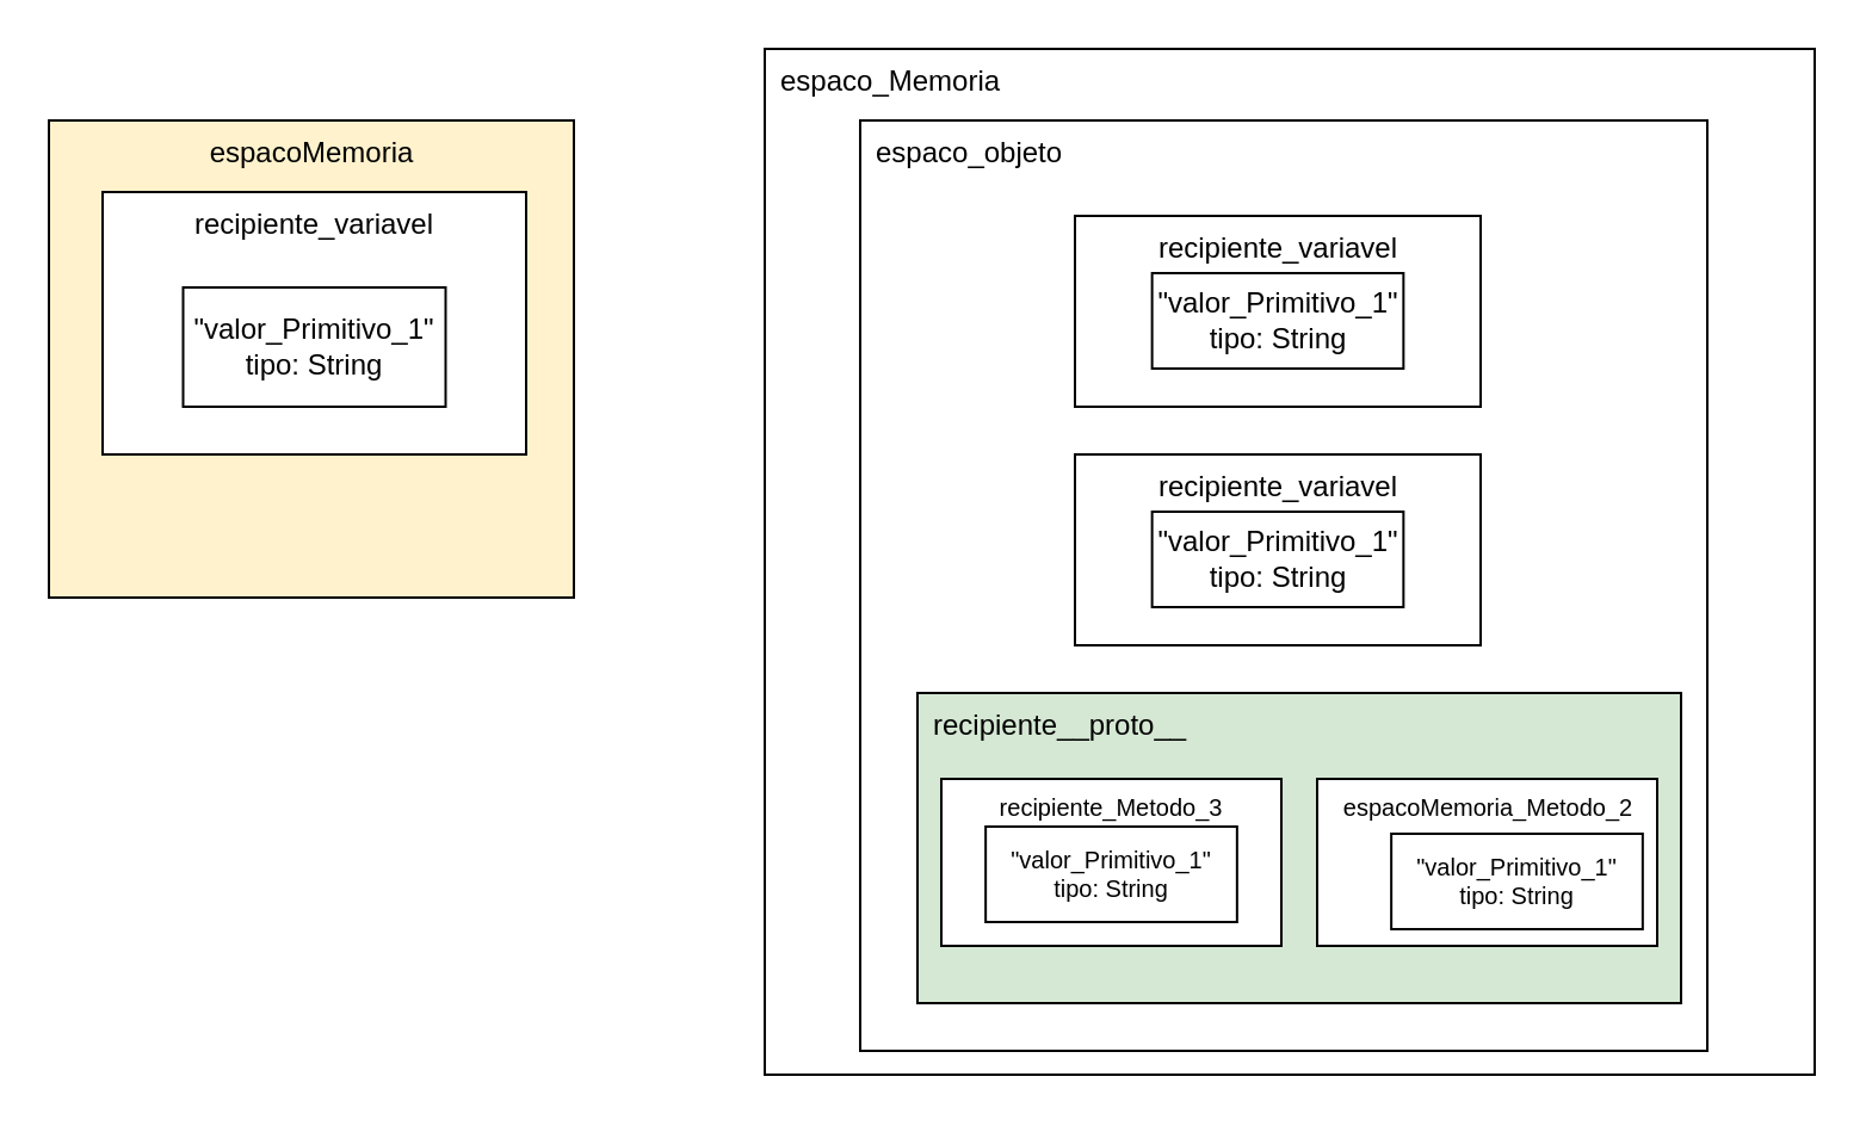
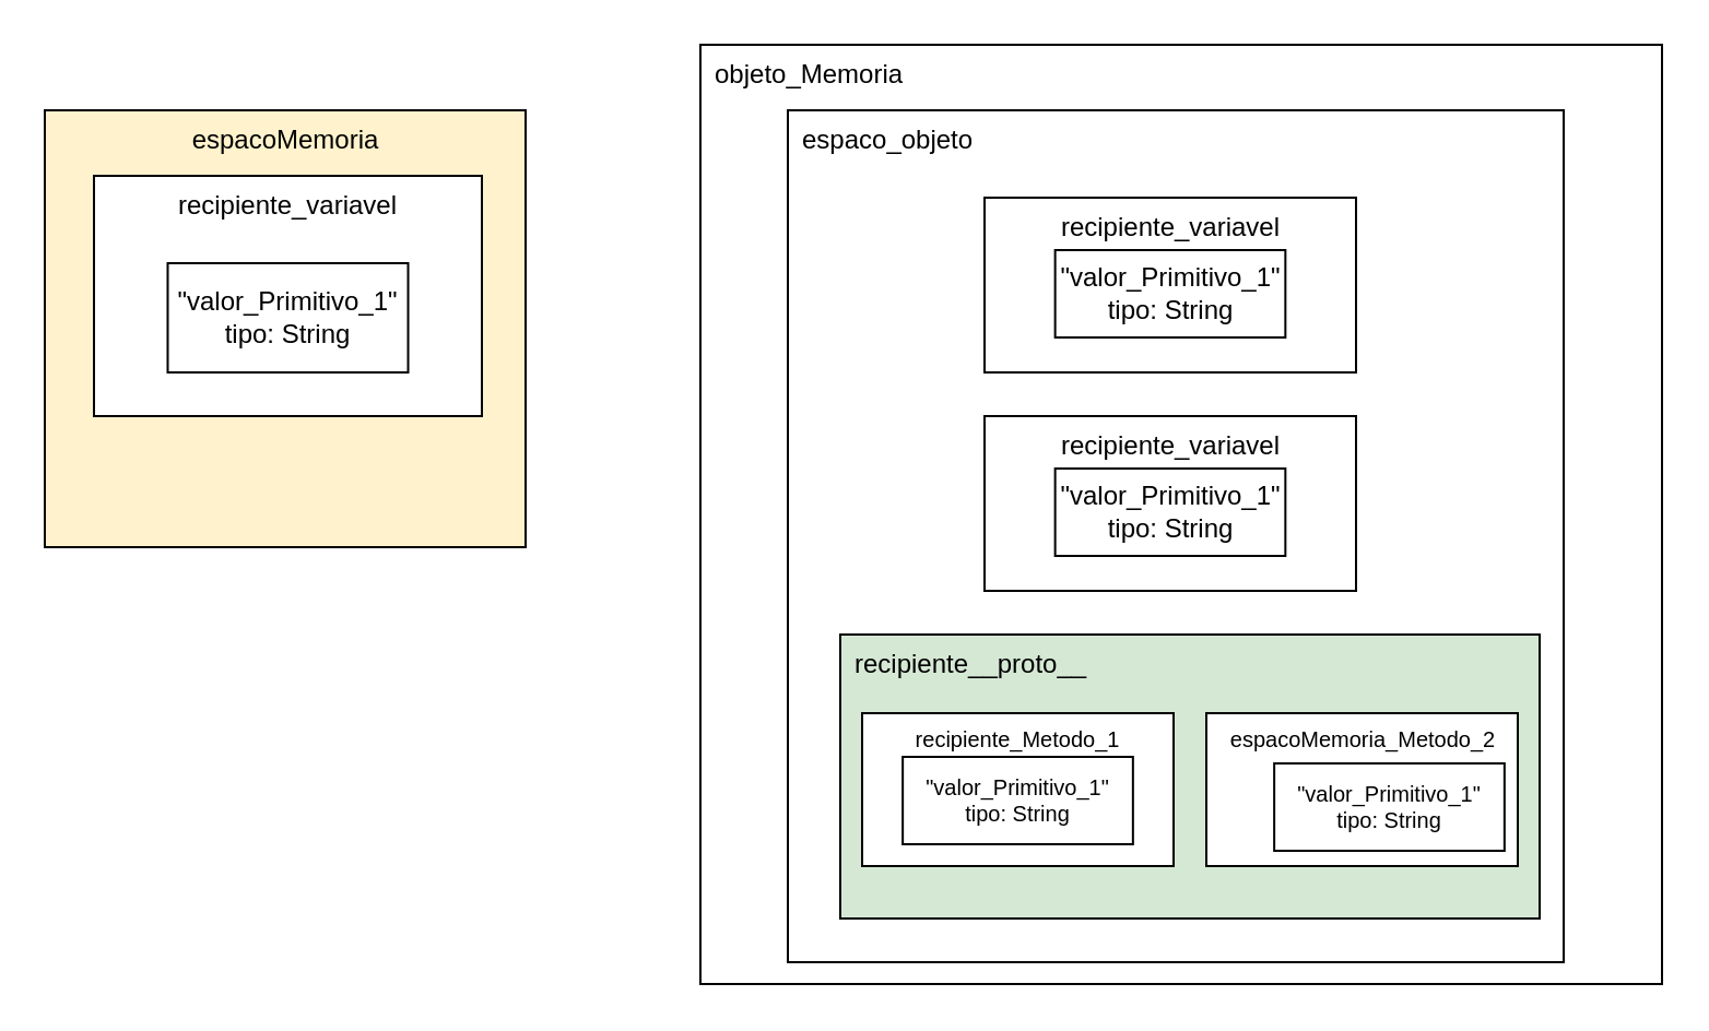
  <mxCell id="0" />
  <mxCell id="1" parent="0" />
- <mxCell id="2" value="espaco_Memoria" style="html=1;verticalAlign=top;align=left;spacingLeft=5;" parent="1" vertex="1"><mxGeometry x="320" y="20" width="440" height="430" as="geometry" /></mxCell>
+ <mxCell id="2" value="objeto_Memoria" style="html=1;verticalAlign=top;align=left;spacingLeft=5;" parent="1" vertex="1"><mxGeometry x="320" y="20" width="440" height="430" as="geometry" /></mxCell>
  <mxCell id="3" value="espaco_objeto" style="html=1;verticalAlign=top;align=left;spacingLeft=5;" parent="1" vertex="1"><mxGeometry x="360" y="50" width="355" height="390" as="geometry" /></mxCell>
  <mxCell id="4" value="espacoMemoria" style="html=1;verticalAlign=top;fillColor=#fff2cc;" parent="1" vertex="1"><mxGeometry x="20" y="50" width="220" height="200" as="geometry" /></mxCell>
  <mxCell id="5" value="recipiente_variavel" style="html=1;verticalAlign=top;" parent="1" vertex="1"><mxGeometry x="42.5" y="80" width="177.5" height="110" as="geometry" /></mxCell>
  <mxCell id="6" value="&quot;valor_Primitivo_1&quot;&lt;br&gt;tipo: String" style="html=1;" parent="1" vertex="1"><mxGeometry x="76.25" y="120" width="110" height="50" as="geometry" /></mxCell>
  <mxCell id="7" value="" style="group" parent="1" vertex="1" connectable="0"><mxGeometry x="450" y="90" width="170" height="80" as="geometry" /></mxCell>
  <mxCell id="8" value="recipiente_variavel" style="html=1;verticalAlign=top;" parent="7" vertex="1"><mxGeometry width="170" height="80" as="geometry" /></mxCell>
  <mxCell id="9" value="&quot;valor_Primitivo_1&quot;&lt;br&gt;tipo: String" style="html=1;" parent="7" vertex="1"><mxGeometry x="32.324" y="24" width="105.352" height="40" as="geometry" /></mxCell>
  <mxCell id="10" value="" style="group" parent="1" vertex="1" connectable="0"><mxGeometry x="450" y="190" width="170" height="80" as="geometry" /></mxCell>
  <mxCell id="11" value="recipiente_variavel" style="html=1;verticalAlign=top;" parent="10" vertex="1"><mxGeometry width="170" height="80" as="geometry" /></mxCell>
  <mxCell id="12" value="&quot;valor_Primitivo_1&quot;&lt;br&gt;tipo: String" style="html=1;" parent="10" vertex="1"><mxGeometry x="32.324" y="24" width="105.352" height="40" as="geometry" /></mxCell>
  <mxCell id="13" value="" style="group" parent="1" vertex="1" connectable="0"><mxGeometry x="384" y="290" width="320" height="130" as="geometry" /></mxCell>
  <mxCell id="14" value="recipiente__proto__" style="html=1;verticalAlign=top;align=left;spacingLeft=5;fillColor=#d5e8d4;" parent="13" vertex="1"><mxGeometry width="320" height="130" as="geometry" /></mxCell>
  <mxCell id="15" value="" style="group" parent="13" vertex="1" connectable="0"><mxGeometry x="10" y="57" width="142.5" height="70" as="geometry" /></mxCell>
- <mxCell id="16" value="recipiente_Metodo_3" style="html=1;verticalAlign=top;fontSize=10;" parent="15" vertex="1"><mxGeometry y="-21" width="142.5" height="70" as="geometry" /></mxCell>
+ <mxCell id="16" value="recipiente_Metodo_1" style="html=1;verticalAlign=top;fontSize=10;" parent="15" vertex="1"><mxGeometry y="-21" width="142.5" height="70" as="geometry" /></mxCell>
  <mxCell id="17" value="&quot;&lt;font style=&quot;font-size: 10px;&quot;&gt;valor_Primitivo_1&lt;/font&gt;&quot;&lt;br style=&quot;font-size: 10px;&quot;&gt;tipo: String" style="html=1;fontSize=10;" parent="15" vertex="1"><mxGeometry x="18.574" y="-1" width="105.352" height="40" as="geometry" /></mxCell>
  <mxCell id="18" value="espacoMemoria_Metodo_2" style="html=1;verticalAlign=top;fontSize=10;" parent="13" vertex="1"><mxGeometry x="167.5" y="36" width="142.5" height="70" as="geometry" /></mxCell>
  <mxCell id="19" value="&quot;valor_Primitivo_1&quot;&lt;br style=&quot;font-size: 10px;&quot;&gt;tipo: String" style="html=1;fontSize=10;" parent="13" vertex="1"><mxGeometry x="198.574" y="59" width="105.352" height="40" as="geometry" /></mxCell>
